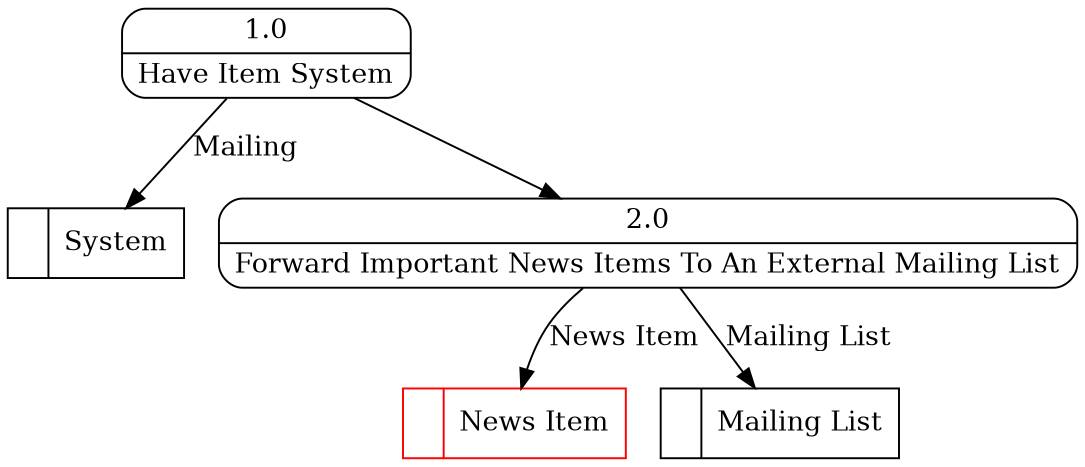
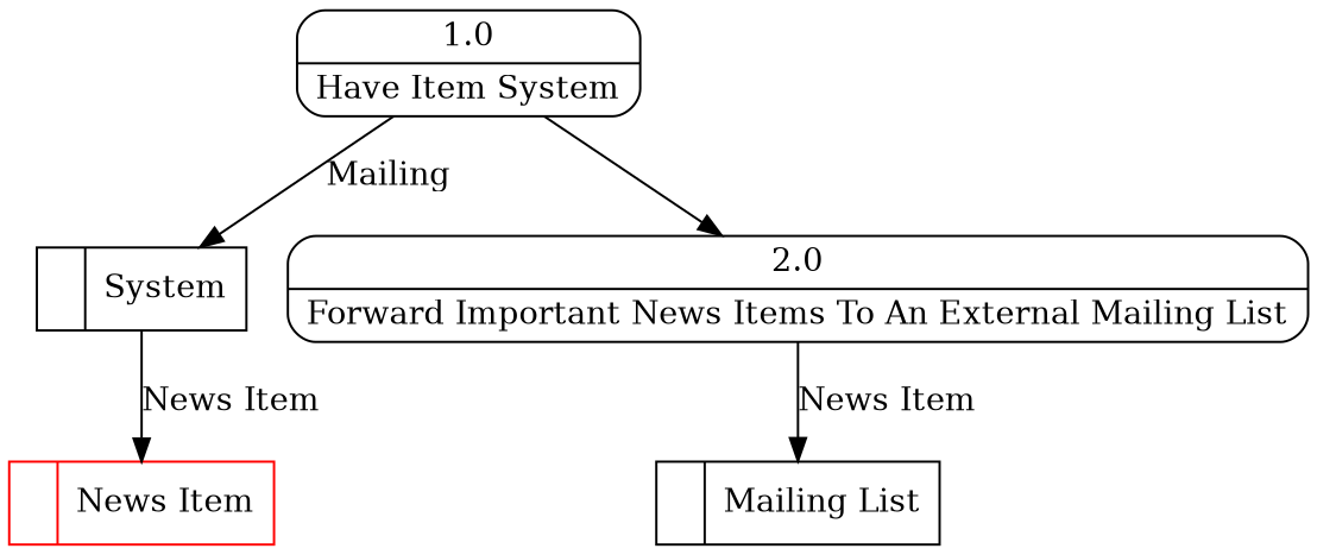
  digraph {
    node [shape=record]
    n1 [label="<f0>  |<f1> System "]
    n2 [color=red label="<f0>  |<f1> News Item "]
    n3 [label="<f0>  |<f1> Mailing List "]
    n4 [label="{<f0> 1.0|<f1> Have Item System }" shape=Mrecord]
    n5 [label="{<f0> 2.0|<f1> Forward Important News Items To An External Mailing List }" shape=Mrecord]
    n4 -> n1 [label=Mailing]
    n4 -> n5
-   n5 -> n2 [label="News Item"]
-   n5 -> n3 [label="Mailing List"]
+   n1 -> n2 [label="News Item"]
+   n5 -> n3 [label="News Item"]
  }
